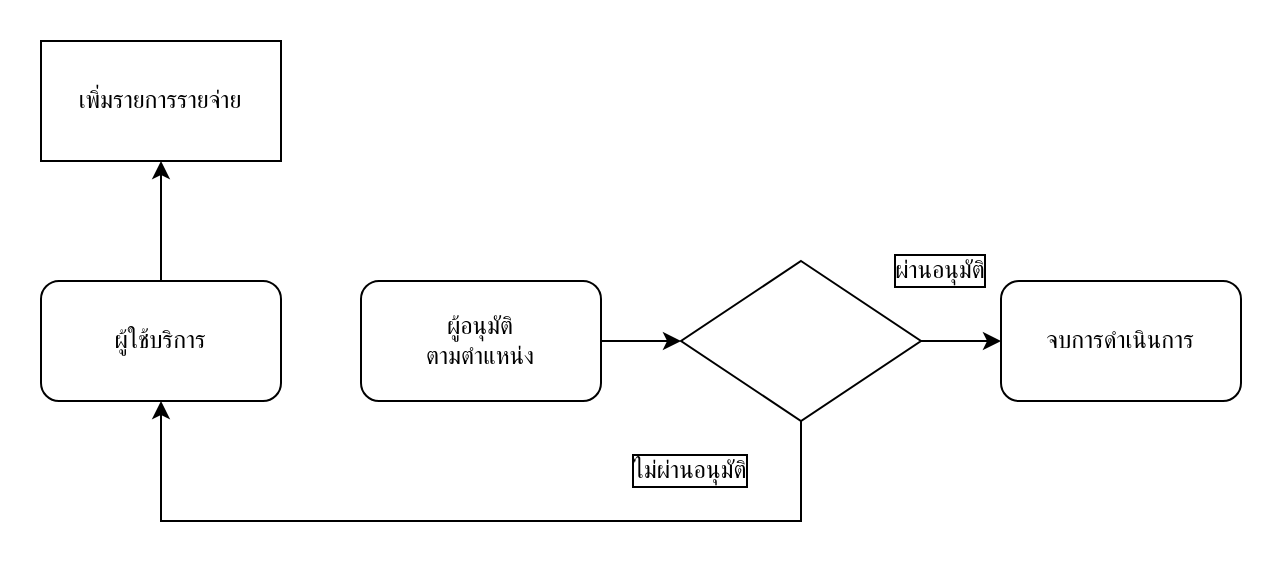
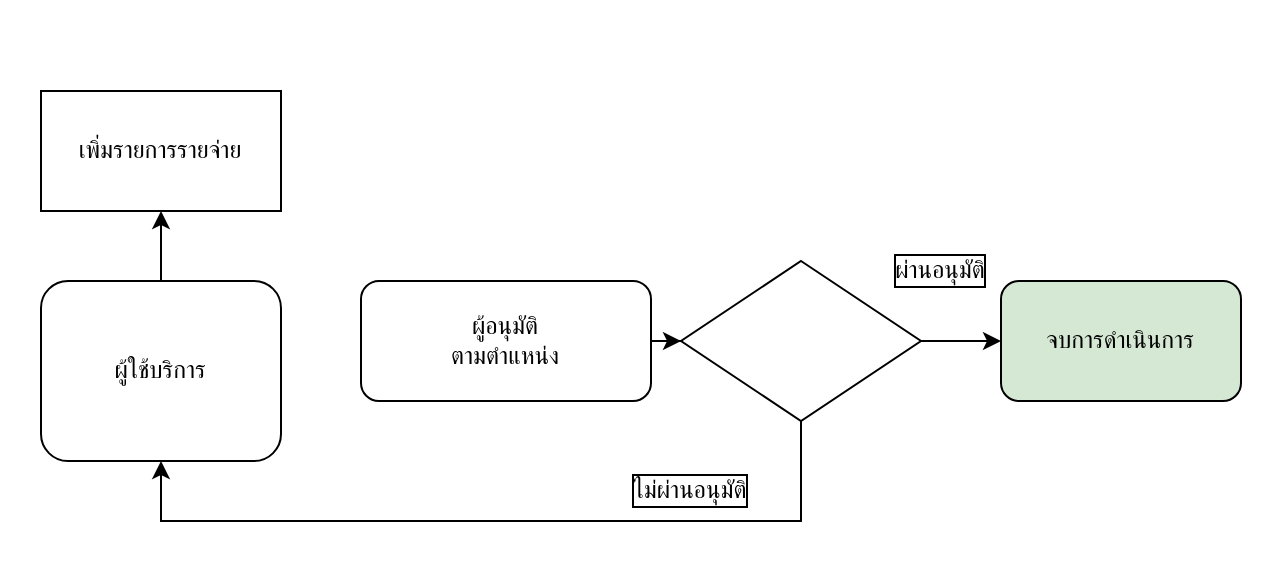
  <mxCell id="0" />
  <mxCell id="1" parent="0" />
  <mxCell id="2" value="" style="edgeStyle=orthogonalEdgeStyle;rounded=0;orthogonalLoop=1;jettySize=auto;html=1;" parent="1" source="3" target="4" edge="1"><mxGeometry relative="1" as="geometry" /></mxCell>
- <mxCell id="3" value="ผู้ใช้บริการ" style="rounded=1;whiteSpace=wrap;html=1;" parent="1" vertex="1"><mxGeometry x="20" y="140" width="120" height="60" as="geometry" /></mxCell>
- <mxCell id="4" value="เพิ่มรายการรายจ่าย" style="rounded=0;whiteSpace=wrap;html=1;" parent="1" vertex="1"><mxGeometry x="20" y="20" width="120" height="60" as="geometry" /></mxCell>
+ <mxCell id="3" value="ผู้ใช้บริการ" style="rounded=1;whiteSpace=wrap;html=1;" parent="1" vertex="1"><mxGeometry x="20" y="140" width="120" height="90" as="geometry" /></mxCell>
+ <mxCell id="4" value="เพิ่มรายการรายจ่าย" style="rounded=0;whiteSpace=wrap;html=1;" parent="1" vertex="1"><mxGeometry x="20" y="45" width="120" height="60" as="geometry" /></mxCell>
  <mxCell id="5" value="ผ่านอนุมัติ" style="text;html=1;align=center;verticalAlign=middle;whiteSpace=wrap;rounded=0;labelBorderColor=default;textShadow=0;" parent="1" vertex="1"><mxGeometry x="440" y="120" width="60" height="30" as="geometry" /></mxCell>
  <mxCell id="6" value="" style="edgeStyle=orthogonalEdgeStyle;rounded=0;orthogonalLoop=1;jettySize=auto;html=1;" parent="1" source="7" target="10" edge="1"><mxGeometry relative="1" as="geometry" /></mxCell>
- <mxCell id="7" value="ผู้อนุมัติ&lt;br&gt;ตามตำแหน่ง" style="rounded=1;whiteSpace=wrap;html=1;" parent="1" vertex="1"><mxGeometry x="180" y="140" width="120" height="60" as="geometry" /></mxCell>
+ <mxCell id="7" value="ผู้อนุมัติ&lt;br&gt;ตามตำแหน่ง" style="rounded=1;whiteSpace=wrap;html=1;" parent="1" vertex="1"><mxGeometry x="180" y="140" width="145" height="60" as="geometry" /></mxCell>
  <mxCell id="8" value="" style="edgeStyle=orthogonalEdgeStyle;rounded=0;orthogonalLoop=1;jettySize=auto;html=1;" parent="1" source="10" target="11" edge="1"><mxGeometry relative="1" as="geometry" /></mxCell>
  <mxCell id="9" style="edgeStyle=orthogonalEdgeStyle;rounded=0;orthogonalLoop=1;jettySize=auto;html=1;entryX=0.5;entryY=1;entryDx=0;entryDy=0;" parent="1" source="10" target="3" edge="1"><mxGeometry relative="1" as="geometry"><Array as="points"><mxPoint x="400" y="260" /><mxPoint x="80" y="260" /></Array></mxGeometry></mxCell>
  <mxCell id="10" value="" style="rhombus;whiteSpace=wrap;html=1;" parent="1" vertex="1"><mxGeometry x="340" y="130" width="120" height="80" as="geometry" /></mxCell>
- <mxCell id="11" value="จบการดำเนินการ" style="rounded=1;whiteSpace=wrap;html=1;" parent="1" vertex="1"><mxGeometry x="500" y="140" width="120" height="60" as="geometry" /></mxCell>
- <mxCell id="12" value="ไม่ผ่านอนุมัติ" style="text;html=1;align=center;verticalAlign=middle;whiteSpace=wrap;rounded=0;labelBorderColor=default;textShadow=0;" parent="1" vertex="1"><mxGeometry x="290" y="220" width="110" height="30" as="geometry" /></mxCell>
+ <mxCell id="11" value="จบการดำเนินการ" style="rounded=1;whiteSpace=wrap;html=1;fillColor=#d5e8d4;" parent="1" vertex="1"><mxGeometry x="500" y="140" width="120" height="60" as="geometry" /></mxCell>
+ <mxCell id="12" value="ไม่ผ่านอนุมัติ" style="text;html=1;align=center;verticalAlign=middle;whiteSpace=wrap;rounded=0;labelBorderColor=default;textShadow=0;" parent="1" vertex="1"><mxGeometry x="290" y="230" width="110" height="30" as="geometry" /></mxCell>
